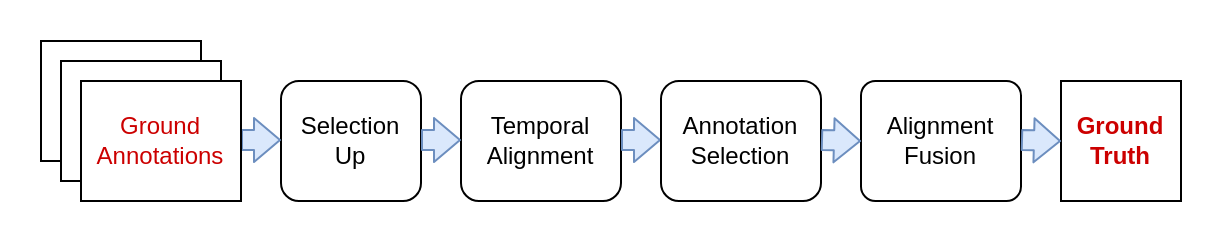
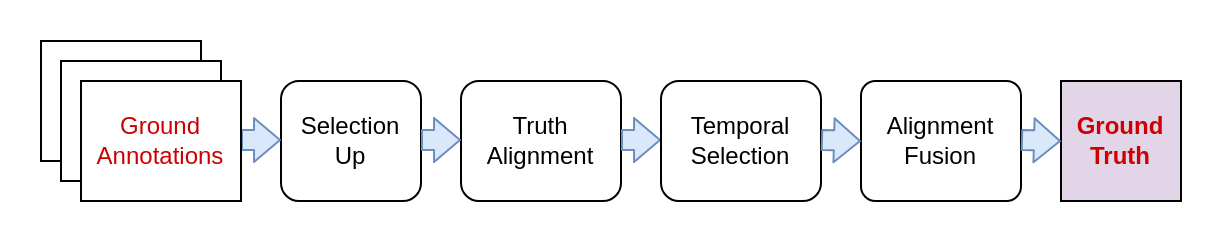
  <mxCell id="0" />
  <mxCell id="1" parent="0" />
  <mxCell id="2" value="" style="rounded=0;whiteSpace=wrap;html=1;" vertex="1" parent="1"><mxGeometry x="20" y="20" width="80" height="60" as="geometry" /></mxCell>
  <mxCell id="3" value="" style="rounded=0;whiteSpace=wrap;html=1;" vertex="1" parent="1"><mxGeometry x="30" y="30" width="80" height="60" as="geometry" /></mxCell>
  <mxCell id="4" value="Alignment Fusion" style="rounded=1;whiteSpace=wrap;html=1;verticalAlign=middle;fontStyle=0;arcSize=12;" parent="1" vertex="1"><mxGeometry x="430" y="40" width="80" height="60" as="geometry" /></mxCell>
  <mxCell id="5" value="Selection Up" style="rounded=1;whiteSpace=wrap;html=1;" parent="1" vertex="1"><mxGeometry x="140" y="40" width="70" height="60" as="geometry" /></mxCell>
- <mxCell id="6" value="&lt;div&gt;&lt;b&gt;&lt;font color=&quot;#cc0000&quot;&gt;Ground Truth&lt;/font&gt;&lt;/b&gt;&lt;/div&gt;" style="rounded=0;whiteSpace=wrap;html=1;" parent="1" vertex="1"><mxGeometry x="530" y="40" width="60" height="60" as="geometry" /></mxCell>
- <mxCell id="7" value="Temporal Alignment" style="rounded=1;whiteSpace=wrap;html=1;" parent="1" vertex="1"><mxGeometry x="230" y="40" width="80" height="60" as="geometry" /></mxCell>
+ <mxCell id="6" value="&lt;div&gt;&lt;b&gt;&lt;font color=&quot;#cc0000&quot;&gt;Ground Truth&lt;/font&gt;&lt;/b&gt;&lt;/div&gt;" style="rounded=0;whiteSpace=wrap;html=1;fillColor=#e1d5e7;" parent="1" vertex="1"><mxGeometry x="530" y="40" width="60" height="60" as="geometry" /></mxCell>
+ <mxCell id="7" value="Truth Alignment" style="rounded=1;whiteSpace=wrap;html=1;" parent="1" vertex="1"><mxGeometry x="230" y="40" width="80" height="60" as="geometry" /></mxCell>
  <mxCell id="8" value="" style="shape=flexArrow;endArrow=classic;html=1;endWidth=11;endSize=4;fillColor=#dae8fc;strokeColor=#6c8ebf;" parent="1" edge="1"><mxGeometry width="50" height="50" relative="1" as="geometry"><mxPoint x="120" y="69.5" as="sourcePoint" /><mxPoint x="140" y="69.5" as="targetPoint" /></mxGeometry></mxCell>
  <mxCell id="9" value="" style="shape=flexArrow;endArrow=classic;html=1;endWidth=11;endSize=4;fillColor=#dae8fc;strokeColor=#6c8ebf;" parent="1" edge="1"><mxGeometry width="50" height="50" relative="1" as="geometry"><mxPoint x="210" y="69.5" as="sourcePoint" /><mxPoint x="230" y="69.5" as="targetPoint" /></mxGeometry></mxCell>
  <mxCell id="10" value="" style="shape=flexArrow;endArrow=classic;html=1;endWidth=11;endSize=4;fillColor=#dae8fc;strokeColor=#6c8ebf;" parent="1" edge="1"><mxGeometry width="50" height="50" relative="1" as="geometry"><mxPoint x="310" y="69.5" as="sourcePoint" /><mxPoint x="330" y="69.5" as="targetPoint" /></mxGeometry></mxCell>
- <mxCell id="11" value="&lt;div&gt;Annotation Selection&lt;/div&gt;" style="rounded=1;whiteSpace=wrap;html=1;" parent="1" vertex="1"><mxGeometry x="330" y="40" width="80" height="60" as="geometry" /></mxCell>
+ <mxCell id="11" value="&lt;div&gt;Temporal Selection&lt;/div&gt;" style="rounded=1;whiteSpace=wrap;html=1;" parent="1" vertex="1"><mxGeometry x="330" y="40" width="80" height="60" as="geometry" /></mxCell>
  <mxCell id="12" value="" style="shape=flexArrow;endArrow=classic;html=1;endWidth=11;endSize=4;fillColor=#dae8fc;strokeColor=#6c8ebf;" parent="1" edge="1"><mxGeometry width="50" height="50" relative="1" as="geometry"><mxPoint x="410" y="69.5" as="sourcePoint" /><mxPoint x="430" y="70" as="targetPoint" /></mxGeometry></mxCell>
  <mxCell id="13" value="&lt;font color=&quot;#cc0000&quot;&gt;Ground Annotations&lt;/font&gt;" style="rounded=0;whiteSpace=wrap;html=1;" vertex="1" parent="1"><mxGeometry x="40" y="40" width="80" height="60" as="geometry" /></mxCell>
  <mxCell id="14" value="" style="shape=flexArrow;endArrow=classic;html=1;endWidth=11;endSize=4;fillColor=#dae8fc;strokeColor=#6c8ebf;" edge="1" parent="1"><mxGeometry width="50" height="50" relative="1" as="geometry"><mxPoint x="510" y="69.5" as="sourcePoint" /><mxPoint x="530" y="70" as="targetPoint" /></mxGeometry></mxCell>
